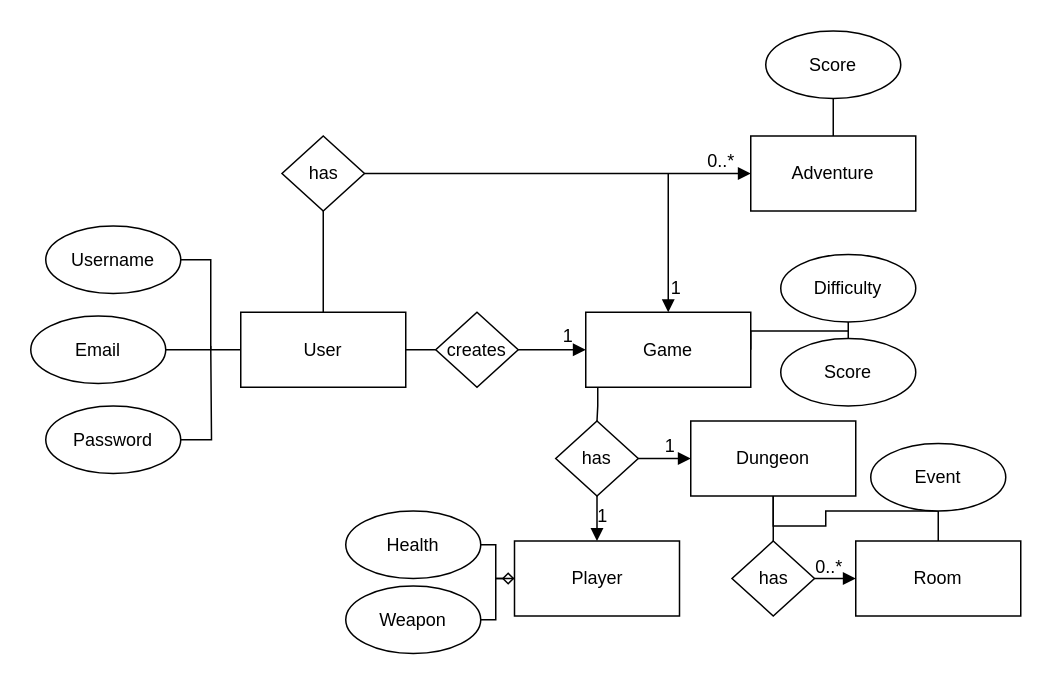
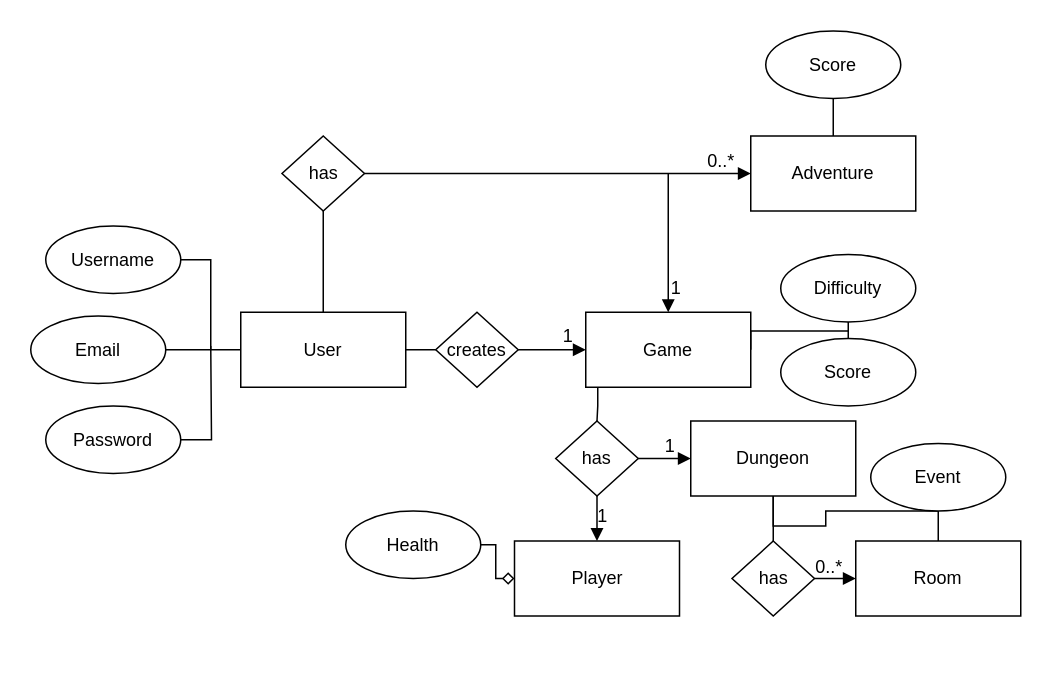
  <mxCell id="0" />
  <mxCell id="1" parent="0" />
  <mxCell id="2" style="edgeStyle=orthogonalEdgeStyle;rounded=0;orthogonalLoop=1;jettySize=auto;html=1;entryX=0.5;entryY=1;entryDx=0;entryDy=0;endArrow=none;endFill=0;" edge="1" parent="1" source="4" target="12"><mxGeometry relative="1" as="geometry" /></mxCell>
  <mxCell id="3" style="edgeStyle=orthogonalEdgeStyle;rounded=0;orthogonalLoop=1;jettySize=auto;html=1;endArrow=none;endFill=0;entryX=0;entryY=0.5;entryDx=0;entryDy=0;" edge="1" parent="1" source="4" target="17"><mxGeometry relative="1" as="geometry"><mxPoint x="290" y="232.5" as="targetPoint" /></mxGeometry></mxCell>
  <mxCell id="4" value="User" style="rounded=0;whiteSpace=wrap;html=1;" vertex="1" parent="1"><mxGeometry x="160" y="207.5" width="110" height="50" as="geometry" /></mxCell>
  <mxCell id="5" style="edgeStyle=orthogonalEdgeStyle;rounded=0;orthogonalLoop=1;jettySize=auto;html=1;entryX=0;entryY=0.5;entryDx=0;entryDy=0;endArrow=none;endFill=0;" edge="1" parent="1" source="6" target="4"><mxGeometry relative="1" as="geometry" /></mxCell>
  <mxCell id="6" value="Username" style="ellipse;whiteSpace=wrap;html=1;" vertex="1" parent="1"><mxGeometry x="30" y="150" width="90" height="45" as="geometry" /></mxCell>
  <mxCell id="7" style="edgeStyle=orthogonalEdgeStyle;rounded=0;orthogonalLoop=1;jettySize=auto;html=1;endArrow=none;endFill=0;" edge="1" parent="1" source="8"><mxGeometry relative="1" as="geometry"><mxPoint x="140" y="230" as="targetPoint" /></mxGeometry></mxCell>
  <mxCell id="8" value="Password" style="ellipse;whiteSpace=wrap;html=1;" vertex="1" parent="1"><mxGeometry x="30" y="270" width="90" height="45" as="geometry" /></mxCell>
  <mxCell id="9" style="edgeStyle=orthogonalEdgeStyle;rounded=0;orthogonalLoop=1;jettySize=auto;html=1;endArrow=none;endFill=0;" edge="1" parent="1" source="10"><mxGeometry relative="1" as="geometry"><mxPoint x="140" y="232.5" as="targetPoint" /></mxGeometry></mxCell>
  <mxCell id="10" value="Email" style="ellipse;whiteSpace=wrap;html=1;" vertex="1" parent="1"><mxGeometry x="20" y="210" width="90" height="45" as="geometry" /></mxCell>
  <mxCell id="11" style="edgeStyle=orthogonalEdgeStyle;rounded=0;orthogonalLoop=1;jettySize=auto;html=1;endArrow=block;endFill=1;entryX=0;entryY=0.5;entryDx=0;entryDy=0;" edge="1" parent="1" source="12" target="14"><mxGeometry relative="1" as="geometry"><mxPoint x="270" y="115" as="targetPoint" /></mxGeometry></mxCell>
  <mxCell id="12" value="has" style="rhombus;whiteSpace=wrap;html=1;" vertex="1" parent="1"><mxGeometry x="187.5" y="90" width="55" height="50" as="geometry" /></mxCell>
  <mxCell id="13" style="edgeStyle=orthogonalEdgeStyle;rounded=0;orthogonalLoop=1;jettySize=auto;html=1;entryX=0.5;entryY=1;entryDx=0;entryDy=0;endArrow=none;endFill=0;" edge="1" parent="1" source="14" target="15"><mxGeometry relative="1" as="geometry" /></mxCell>
  <mxCell id="14" value="Adventure" style="rounded=0;whiteSpace=wrap;html=1;" vertex="1" parent="1"><mxGeometry x="500" y="90" width="110" height="50" as="geometry" /></mxCell>
  <mxCell id="15" value="Score" style="ellipse;whiteSpace=wrap;html=1;" vertex="1" parent="1"><mxGeometry x="510" y="20" width="90" height="45" as="geometry" /></mxCell>
  <mxCell id="16" style="edgeStyle=orthogonalEdgeStyle;rounded=0;orthogonalLoop=1;jettySize=auto;html=1;entryX=0;entryY=0.5;entryDx=0;entryDy=0;endArrow=block;endFill=1;" edge="1" parent="1" source="17" target="20"><mxGeometry relative="1" as="geometry" /></mxCell>
  <mxCell id="17" value="creates" style="rhombus;whiteSpace=wrap;html=1;" vertex="1" parent="1"><mxGeometry x="290" y="207.5" width="55" height="50" as="geometry" /></mxCell>
  <mxCell id="18" style="edgeStyle=orthogonalEdgeStyle;rounded=0;orthogonalLoop=1;jettySize=auto;html=1;entryX=0.5;entryY=0;entryDx=0;entryDy=0;endArrow=none;endFill=0;" edge="1" parent="1" source="20" target="23"><mxGeometry relative="1" as="geometry"><Array as="points"><mxPoint x="398" y="270" /><mxPoint x="398" y="270" /></Array></mxGeometry></mxCell>
  <mxCell id="19" style="edgeStyle=orthogonalEdgeStyle;rounded=0;orthogonalLoop=1;jettySize=auto;html=1;entryX=0.5;entryY=1;entryDx=0;entryDy=0;endArrow=none;endFill=0;exitX=1;exitY=0.5;exitDx=0;exitDy=0;" edge="1" parent="1" source="20" target="29"><mxGeometry relative="1" as="geometry"><Array as="points"><mxPoint x="500" y="220" /><mxPoint x="565" y="220" /></Array></mxGeometry></mxCell>
  <mxCell id="20" value="Game" style="rounded=0;whiteSpace=wrap;html=1;" vertex="1" parent="1"><mxGeometry x="390" y="207.5" width="110" height="50" as="geometry" /></mxCell>
  <mxCell id="21" style="edgeStyle=orthogonalEdgeStyle;rounded=0;orthogonalLoop=1;jettySize=auto;html=1;entryX=0.5;entryY=0;entryDx=0;entryDy=0;endArrow=block;endFill=1;" edge="1" parent="1" source="23" target="24"><mxGeometry relative="1" as="geometry" /></mxCell>
  <mxCell id="22" style="edgeStyle=orthogonalEdgeStyle;rounded=0;orthogonalLoop=1;jettySize=auto;html=1;entryX=0;entryY=0.5;entryDx=0;entryDy=0;endArrow=block;endFill=1;" edge="1" parent="1" source="23" target="33"><mxGeometry relative="1" as="geometry" /></mxCell>
  <mxCell id="23" value="has" style="rhombus;whiteSpace=wrap;html=1;" vertex="1" parent="1"><mxGeometry x="370" y="280" width="55" height="50" as="geometry" /></mxCell>
  <mxCell id="24" value="Player" style="rounded=0;whiteSpace=wrap;html=1;" vertex="1" parent="1"><mxGeometry x="342.5" y="360" width="110" height="50" as="geometry" /></mxCell>
  <mxCell id="25" style="edgeStyle=orthogonalEdgeStyle;rounded=0;orthogonalLoop=1;jettySize=auto;html=1;entryX=0;entryY=0.5;entryDx=0;entryDy=0;endArrow=diamond;endFill=0;" edge="1" parent="1" source="26" target="24"><mxGeometry relative="1" as="geometry"><Array as="points"><mxPoint x="330" y="362" /><mxPoint x="330" y="385" /></Array></mxGeometry></mxCell>
  <mxCell id="26" value="Health" style="ellipse;whiteSpace=wrap;html=1;" vertex="1" parent="1"><mxGeometry x="230" y="340" width="90" height="45" as="geometry" /></mxCell>
- <mxCell id="27" style="edgeStyle=orthogonalEdgeStyle;rounded=0;orthogonalLoop=1;jettySize=auto;html=1;entryX=0;entryY=0.5;entryDx=0;entryDy=0;endArrow=none;endFill=0;" edge="1" parent="1" source="28" target="24"><mxGeometry relative="1" as="geometry"><Array as="points"><mxPoint x="330" y="412" /><mxPoint x="330" y="385" /></Array></mxGeometry></mxCell>
- <mxCell id="28" value="Weapon" style="ellipse;whiteSpace=wrap;html=1;" vertex="1" parent="1"><mxGeometry x="230" y="390" width="90" height="45" as="geometry" /></mxCell>
  <mxCell id="29" value="Difficulty" style="ellipse;whiteSpace=wrap;html=1;" vertex="1" parent="1"><mxGeometry x="520" y="169" width="90" height="45" as="geometry" /></mxCell>
  <mxCell id="30" style="edgeStyle=orthogonalEdgeStyle;rounded=0;orthogonalLoop=1;jettySize=auto;html=1;endArrow=none;endFill=0;" edge="1" parent="1" source="31"><mxGeometry relative="1" as="geometry"><mxPoint x="565" y="220" as="targetPoint" /><Array as="points"><mxPoint x="565" y="233" /></Array></mxGeometry></mxCell>
  <mxCell id="31" value="Score" style="ellipse;whiteSpace=wrap;html=1;" vertex="1" parent="1"><mxGeometry x="520" y="225" width="90" height="45" as="geometry" /></mxCell>
  <mxCell id="32" style="edgeStyle=orthogonalEdgeStyle;rounded=0;orthogonalLoop=1;jettySize=auto;html=1;entryX=0.5;entryY=0;entryDx=0;entryDy=0;endArrow=none;endFill=0;" edge="1" parent="1" source="33" target="35"><mxGeometry relative="1" as="geometry" /></mxCell>
  <mxCell id="33" value="Dungeon" style="rounded=0;whiteSpace=wrap;html=1;" vertex="1" parent="1"><mxGeometry x="460" y="280" width="110" height="50" as="geometry" /></mxCell>
  <mxCell id="34" style="edgeStyle=orthogonalEdgeStyle;rounded=0;orthogonalLoop=1;jettySize=auto;html=1;entryX=0;entryY=0.5;entryDx=0;entryDy=0;endArrow=block;endFill=1;" edge="1" parent="1" source="35" target="37"><mxGeometry relative="1" as="geometry" /></mxCell>
  <mxCell id="35" value="has" style="rhombus;whiteSpace=wrap;html=1;" vertex="1" parent="1"><mxGeometry x="487.5" y="360" width="55" height="50" as="geometry" /></mxCell>
  <mxCell id="36" style="edgeStyle=orthogonalEdgeStyle;rounded=0;orthogonalLoop=1;jettySize=auto;html=1;startArrow=none;startFill=0;endArrow=none;endFill=0;" edge="1" parent="1" source="37" target="33"><mxGeometry relative="1" as="geometry" /></mxCell>
  <mxCell id="37" value="Room" style="rounded=0;whiteSpace=wrap;html=1;" vertex="1" parent="1"><mxGeometry x="570" y="360" width="110" height="50" as="geometry" /></mxCell>
  <mxCell id="38" value="1" style="text;html=1;align=center;verticalAlign=middle;resizable=0;points=[];autosize=1;strokeColor=none;" vertex="1" parent="1"><mxGeometry x="368" y="214" width="20" height="20" as="geometry" /></mxCell>
  <mxCell id="39" value="" style="endArrow=none;html=1;exitX=0.5;exitY=0;exitDx=0;exitDy=0;startArrow=block;startFill=1;endFill=0;" edge="1" parent="1" source="20"><mxGeometry width="50" height="50" relative="1" as="geometry"><mxPoint x="350" y="200" as="sourcePoint" /><mxPoint x="445" y="115" as="targetPoint" /></mxGeometry></mxCell>
  <mxCell id="40" value="1" style="text;html=1;align=center;verticalAlign=middle;resizable=0;points=[];autosize=1;strokeColor=none;" vertex="1" parent="1"><mxGeometry x="440" y="181.5" width="20" height="20" as="geometry" /></mxCell>
  <mxCell id="41" value="0..*" style="text;html=1;align=center;verticalAlign=middle;resizable=0;points=[];autosize=1;strokeColor=none;" vertex="1" parent="1"><mxGeometry x="465" y="97" width="30" height="20" as="geometry" /></mxCell>
  <mxCell id="42" value="1" style="text;html=1;align=center;verticalAlign=middle;resizable=0;points=[];autosize=1;strokeColor=none;" vertex="1" parent="1"><mxGeometry x="391" y="334" width="20" height="20" as="geometry" /></mxCell>
  <mxCell id="43" value="1" style="text;html=1;align=center;verticalAlign=middle;resizable=0;points=[];autosize=1;strokeColor=none;" vertex="1" parent="1"><mxGeometry x="436" y="287" width="20" height="20" as="geometry" /></mxCell>
  <mxCell id="44" value="0..*" style="text;html=1;align=center;verticalAlign=middle;resizable=0;points=[];autosize=1;strokeColor=none;" vertex="1" parent="1"><mxGeometry x="537" y="368" width="30" height="20" as="geometry" /></mxCell>
  <mxCell id="45" value="Event" style="ellipse;whiteSpace=wrap;html=1;" vertex="1" parent="1"><mxGeometry x="580" y="295" width="90" height="45" as="geometry" /></mxCell>
